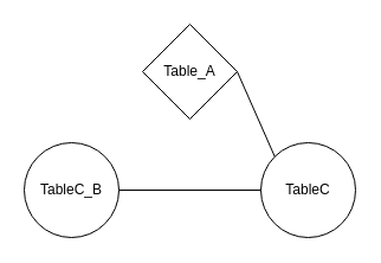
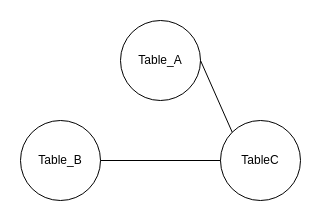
  <mxCell id="0" />
  <mxCell id="1" parent="0" />
- <mxCell id="2" value="Table_A" style="rhombus;whiteSpace=wrap;html=1;aspect=fixed;" parent="1" vertex="1"><mxGeometry x="120" y="20" width="80" height="80" as="geometry" /></mxCell>
- <mxCell id="3" value="TableC_B" style="ellipse;whiteSpace=wrap;html=1;aspect=fixed;" parent="1" vertex="1"><mxGeometry x="20" y="120" width="80" height="80" as="geometry" /></mxCell>
+ <mxCell id="2" value="Table_A" style="ellipse;whiteSpace=wrap;html=1;aspect=fixed;" parent="1" vertex="1"><mxGeometry x="120" y="20" width="80" height="80" as="geometry" /></mxCell>
+ <mxCell id="3" value="Table_B" style="ellipse;whiteSpace=wrap;html=1;aspect=fixed;" parent="1" vertex="1"><mxGeometry x="20" y="120" width="80" height="80" as="geometry" /></mxCell>
  <mxCell id="4" value="TableC" style="ellipse;whiteSpace=wrap;html=1;aspect=fixed;" parent="1" vertex="1"><mxGeometry x="220" y="120" width="80" height="80" as="geometry" /></mxCell>
  <mxCell id="5" value="" style="endArrow=none;html=1;entryX=1;entryY=0.5;entryDx=0;entryDy=0;exitX=0;exitY=0;exitDx=0;exitDy=0;" parent="1" source="4" target="2" edge="1"><mxGeometry width="50" height="50" relative="1" as="geometry"><mxPoint x="114.004" y="171.716" as="sourcePoint" /><mxPoint x="219.72" y="90" as="targetPoint" /></mxGeometry></mxCell>
  <mxCell id="6" value="" style="endArrow=none;html=1;entryX=0;entryY=0.5;entryDx=0;entryDy=0;exitX=1;exitY=0.5;exitDx=0;exitDy=0;" edge="1" parent="1" source="3" target="4"><mxGeometry width="50" height="50" relative="1" as="geometry"><mxPoint x="130.004" y="171.716" as="sourcePoint" /><mxPoint x="161.72" y="100" as="targetPoint" /></mxGeometry></mxCell>
